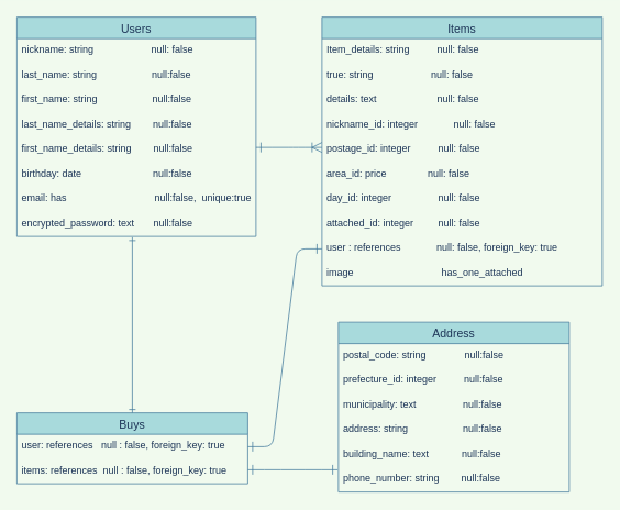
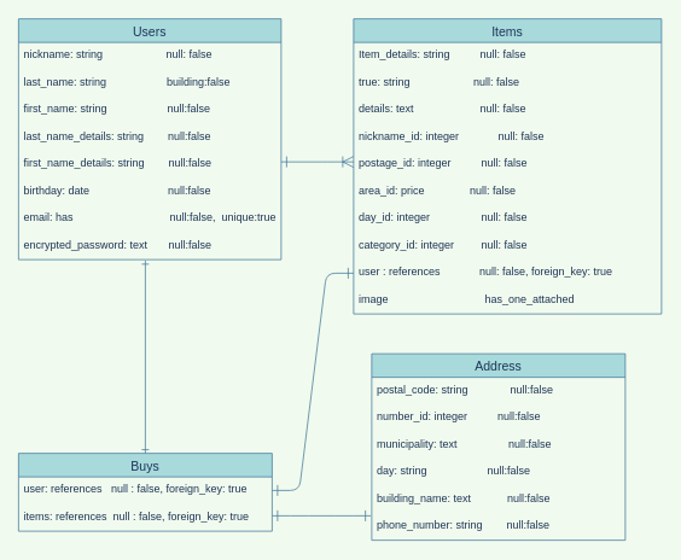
  <mxCell id="0" />
  <mxCell id="1" parent="0" />
  <mxCell id="2" value="Users" style="swimlane;fontStyle=0;childLayout=stackLayout;horizontal=1;startSize=26;horizontalStack=0;resizeParent=1;resizeParentMax=0;resizeLast=0;collapsible=1;marginBottom=0;align=center;fontSize=14;strokeColor=#457B9D;fillColor=#A8DADC;fontColor=#1D3557;" vertex="1" parent="1"><mxGeometry x="20" y="20" width="290" height="266" as="geometry" /></mxCell>
  <mxCell id="3" value="nickname: string                     null: false" style="text;strokeColor=none;fillColor=none;spacingLeft=4;spacingRight=4;overflow=hidden;rotatable=0;points=[[0,0.5],[1,0.5]];portConstraint=eastwest;fontSize=12;fontColor=#1D3557;" vertex="1" parent="2"><mxGeometry y="26" width="290" height="30" as="geometry" /></mxCell>
- <mxCell id="4" value="last_name: string                    null:false" style="text;strokeColor=none;fillColor=none;spacingLeft=4;spacingRight=4;overflow=hidden;rotatable=0;points=[[0,0.5],[1,0.5]];portConstraint=eastwest;fontSize=12;fontColor=#1D3557;" vertex="1" parent="2"><mxGeometry y="56" width="290" height="30" as="geometry" /></mxCell>
+ <mxCell id="4" value="last_name: string                    building:false" style="text;strokeColor=none;fillColor=none;spacingLeft=4;spacingRight=4;overflow=hidden;rotatable=0;points=[[0,0.5],[1,0.5]];portConstraint=eastwest;fontSize=12;fontColor=#1D3557;" vertex="1" parent="2"><mxGeometry y="56" width="290" height="30" as="geometry" /></mxCell>
  <mxCell id="5" value="first_name: string                    null:false&#10;" style="text;strokeColor=none;fillColor=none;spacingLeft=4;spacingRight=4;overflow=hidden;rotatable=0;points=[[0,0.5],[1,0.5]];portConstraint=eastwest;fontSize=12;fontColor=#1D3557;" vertex="1" parent="2"><mxGeometry y="86" width="290" height="30" as="geometry" /></mxCell>
  <mxCell id="6" value="last_name_details: string        null:false&#10;" style="text;strokeColor=none;fillColor=none;spacingLeft=4;spacingRight=4;overflow=hidden;rotatable=0;points=[[0,0.5],[1,0.5]];portConstraint=eastwest;fontSize=12;fontColor=#1D3557;" vertex="1" parent="2"><mxGeometry y="116" width="290" height="30" as="geometry" /></mxCell>
  <mxCell id="7" value="first_name_details: string        null:false&#10;" style="text;strokeColor=none;fillColor=none;spacingLeft=4;spacingRight=4;overflow=hidden;rotatable=0;points=[[0,0.5],[1,0.5]];portConstraint=eastwest;fontSize=12;fontColor=#1D3557;" vertex="1" parent="2"><mxGeometry y="146" width="290" height="30" as="geometry" /></mxCell>
  <mxCell id="8" value="birthday: date                          null:false&#10;" style="text;strokeColor=none;fillColor=none;spacingLeft=4;spacingRight=4;overflow=hidden;rotatable=0;points=[[0,0.5],[1,0.5]];portConstraint=eastwest;fontSize=12;fontColor=#1D3557;" vertex="1" parent="2"><mxGeometry y="176" width="290" height="30" as="geometry" /></mxCell>
  <mxCell id="9" value="email: has                                null:false,  unique:true&#10;" style="text;strokeColor=none;fillColor=none;spacingLeft=4;spacingRight=4;overflow=hidden;rotatable=0;points=[[0,0.5],[1,0.5]];portConstraint=eastwest;fontSize=12;fontColor=#1D3557;" vertex="1" parent="2"><mxGeometry y="206" width="290" height="30" as="geometry" /></mxCell>
  <mxCell id="10" value="encrypted_password: text       null:false&#10;" style="text;strokeColor=none;fillColor=none;spacingLeft=4;spacingRight=4;overflow=hidden;rotatable=0;points=[[0,0.5],[1,0.5]];portConstraint=eastwest;fontSize=12;fontColor=#1D3557;" vertex="1" parent="2"><mxGeometry y="236" width="290" height="30" as="geometry" /></mxCell>
  <mxCell id="11" value="Items" style="swimlane;fontStyle=0;childLayout=stackLayout;horizontal=1;startSize=26;horizontalStack=0;resizeParent=1;resizeParentMax=0;resizeLast=0;collapsible=1;marginBottom=0;align=center;fontSize=14;labelBackgroundColor=none;fillColor=#A8DADC;strokeColor=#457B9D;fontColor=#1D3557;" vertex="1" parent="1"><mxGeometry x="390" y="20" width="340" height="326" as="geometry" /></mxCell>
  <mxCell id="12" value="Item_details: string          null: false" style="text;strokeColor=none;fillColor=none;spacingLeft=4;spacingRight=4;overflow=hidden;rotatable=0;points=[[0,0.5],[1,0.5]];portConstraint=eastwest;fontSize=12;labelBackgroundColor=none;labelBorderColor=none;fontColor=#1D3557;" vertex="1" parent="11"><mxGeometry y="26" width="340" height="30" as="geometry" /></mxCell>
  <mxCell id="13" value="true: string                     null: false" style="text;strokeColor=none;fillColor=none;spacingLeft=4;spacingRight=4;overflow=hidden;rotatable=0;points=[[0,0.5],[1,0.5]];portConstraint=eastwest;fontSize=12;fontColor=#1D3557;" vertex="1" parent="11"><mxGeometry y="56" width="340" height="30" as="geometry" /></mxCell>
  <mxCell id="14" value="details: text                      null: false" style="text;strokeColor=none;fillColor=none;spacingLeft=4;spacingRight=4;overflow=hidden;rotatable=0;points=[[0,0.5],[1,0.5]];portConstraint=eastwest;fontSize=12;labelBackgroundColor=none;labelBorderColor=none;fontColor=#1D3557;" vertex="1" parent="11"><mxGeometry y="86" width="340" height="30" as="geometry" /></mxCell>
  <mxCell id="15" value="nickname_id: integer             null: false" style="text;strokeColor=none;fillColor=none;spacingLeft=4;spacingRight=4;overflow=hidden;rotatable=0;points=[[0,0.5],[1,0.5]];portConstraint=eastwest;fontSize=12;labelBackgroundColor=none;labelBorderColor=none;fontColor=#1D3557;" vertex="1" parent="11"><mxGeometry y="116" width="340" height="30" as="geometry" /></mxCell>
  <mxCell id="16" value="postage_id: integer          null: false" style="text;strokeColor=none;fillColor=none;spacingLeft=4;spacingRight=4;overflow=hidden;rotatable=0;points=[[0,0.5],[1,0.5]];portConstraint=eastwest;fontSize=12;labelBackgroundColor=none;labelBorderColor=none;fontColor=#1D3557;" vertex="1" parent="11"><mxGeometry y="146" width="340" height="30" as="geometry" /></mxCell>
  <mxCell id="17" value="area_id: price               null: false" style="text;strokeColor=none;fillColor=none;spacingLeft=4;spacingRight=4;overflow=hidden;rotatable=0;points=[[0,0.5],[1,0.5]];portConstraint=eastwest;fontSize=12;labelBackgroundColor=none;labelBorderColor=none;fontColor=#1D3557;" vertex="1" parent="11"><mxGeometry y="176" width="340" height="30" as="geometry" /></mxCell>
  <mxCell id="18" value="day_id: integer                 null: false" style="text;strokeColor=none;fillColor=none;spacingLeft=4;spacingRight=4;overflow=hidden;rotatable=0;points=[[0,0.5],[1,0.5]];portConstraint=eastwest;fontSize=12;labelBackgroundColor=none;labelBorderColor=none;fontColor=#1D3557;" vertex="1" parent="11"><mxGeometry y="206" width="340" height="30" as="geometry" /></mxCell>
- <mxCell id="19" value="attached_id: integer         null: false" style="text;strokeColor=none;fillColor=none;spacingLeft=4;spacingRight=4;overflow=hidden;rotatable=0;points=[[0,0.5],[1,0.5]];portConstraint=eastwest;fontSize=12;labelBackgroundColor=none;labelBorderColor=none;fontColor=#1D3557;" vertex="1" parent="11"><mxGeometry y="236" width="340" height="30" as="geometry" /></mxCell>
+ <mxCell id="19" value="category_id: integer         null: false" style="text;strokeColor=none;fillColor=none;spacingLeft=4;spacingRight=4;overflow=hidden;rotatable=0;points=[[0,0.5],[1,0.5]];portConstraint=eastwest;fontSize=12;labelBackgroundColor=none;labelBorderColor=none;fontColor=#1D3557;" vertex="1" parent="11"><mxGeometry y="236" width="340" height="30" as="geometry" /></mxCell>
  <mxCell id="20" value="user : references             null: false, foreign_key: true" style="text;strokeColor=none;fillColor=none;spacingLeft=4;spacingRight=4;overflow=hidden;rotatable=0;points=[[0,0.5],[1,0.5]];portConstraint=eastwest;fontSize=12;labelBackgroundColor=none;labelBorderColor=none;fontColor=#1D3557;" vertex="1" parent="11"><mxGeometry y="266" width="340" height="30" as="geometry" /></mxCell>
  <mxCell id="21" value="image                                has_one_attached" style="text;strokeColor=none;fillColor=none;spacingLeft=4;spacingRight=4;overflow=hidden;rotatable=0;points=[[0,0.5],[1,0.5]];portConstraint=eastwest;fontSize=12;labelBackgroundColor=none;labelBorderColor=none;fontColor=#1D3557;" vertex="1" parent="11"><mxGeometry y="296" width="340" height="30" as="geometry" /></mxCell>
  <mxCell id="22" value="" style="edgeStyle=entityRelationEdgeStyle;fontSize=12;html=1;endArrow=ERoneToMany;entryX=0;entryY=0.5;entryDx=0;entryDy=0;endSize=10;sourcePerimeterSpacing=0;startSize=10;strokeColor=#457B9D;fontColor=#1D3557;labelBackgroundColor=#F1FAEE;startArrow=ERone;startFill=0;" edge="1" parent="1"><mxGeometry width="100" height="100" relative="1" as="geometry"><mxPoint x="310" y="178" as="sourcePoint" /><mxPoint x="390" y="178" as="targetPoint" /></mxGeometry></mxCell>
  <mxCell id="23" value="Buys" style="swimlane;fontStyle=0;childLayout=stackLayout;horizontal=1;startSize=26;horizontalStack=0;resizeParent=1;resizeParentMax=0;resizeLast=0;collapsible=1;marginBottom=0;align=center;fontSize=14;fillColor=#A8DADC;strokeColor=#457B9D;fontColor=#1D3557;" vertex="1" parent="1"><mxGeometry x="20" y="500" width="280" height="86" as="geometry" /></mxCell>
  <mxCell id="24" value="user: references   null : false, foreign_key: true" style="text;strokeColor=none;fillColor=none;spacingLeft=4;spacingRight=4;overflow=hidden;rotatable=0;points=[[0,0.5],[1,0.5]];portConstraint=eastwest;fontSize=12;fontColor=#1D3557;" vertex="1" parent="23"><mxGeometry y="26" width="280" height="30" as="geometry" /></mxCell>
  <mxCell id="25" value="items: references  null : false, foreign_key: true" style="text;strokeColor=none;fillColor=none;spacingLeft=4;spacingRight=4;overflow=hidden;rotatable=0;points=[[0,0.5],[1,0.5]];portConstraint=eastwest;fontSize=12;fontColor=#1D3557;" vertex="1" parent="23"><mxGeometry y="56" width="280" height="30" as="geometry" /></mxCell>
  <mxCell id="26" value="Address" style="swimlane;fontStyle=0;childLayout=stackLayout;horizontal=1;startSize=26;horizontalStack=0;resizeParent=1;resizeParentMax=0;resizeLast=0;collapsible=1;marginBottom=0;align=center;fontSize=14;fillColor=#A8DADC;strokeColor=#457B9D;fontColor=#1D3557;" vertex="1" parent="1"><mxGeometry x="410" y="390" width="280" height="206" as="geometry" /></mxCell>
  <mxCell id="27" value="postal_code: string              null:false" style="text;strokeColor=none;fillColor=none;spacingLeft=4;spacingRight=4;overflow=hidden;rotatable=0;points=[[0,0.5],[1,0.5]];portConstraint=eastwest;fontSize=12;fontColor=#1D3557;" vertex="1" parent="26"><mxGeometry y="26" width="280" height="30" as="geometry" /></mxCell>
- <mxCell id="28" value="prefecture_id: integer          null:false" style="text;strokeColor=none;fillColor=none;spacingLeft=4;spacingRight=4;overflow=hidden;rotatable=0;points=[[0,0.5],[1,0.5]];portConstraint=eastwest;fontSize=12;fontColor=#1D3557;" vertex="1" parent="26"><mxGeometry y="56" width="280" height="30" as="geometry" /></mxCell>
+ <mxCell id="28" value="number_id: integer          null:false" style="text;strokeColor=none;fillColor=none;spacingLeft=4;spacingRight=4;overflow=hidden;rotatable=0;points=[[0,0.5],[1,0.5]];portConstraint=eastwest;fontSize=12;fontColor=#1D3557;" vertex="1" parent="26"><mxGeometry y="56" width="280" height="30" as="geometry" /></mxCell>
  <mxCell id="29" value="municipality: text                 null:false" style="text;strokeColor=none;fillColor=none;spacingLeft=4;spacingRight=4;overflow=hidden;rotatable=0;points=[[0,0.5],[1,0.5]];portConstraint=eastwest;fontSize=12;fontColor=#1D3557;" vertex="1" parent="26"><mxGeometry y="86" width="280" height="30" as="geometry" /></mxCell>
- <mxCell id="30" value="address: string                    null:false" style="text;strokeColor=none;fillColor=none;spacingLeft=4;spacingRight=4;overflow=hidden;rotatable=0;points=[[0,0.5],[1,0.5]];portConstraint=eastwest;fontSize=12;fontColor=#1D3557;" vertex="1" parent="26"><mxGeometry y="116" width="280" height="30" as="geometry" /></mxCell>
+ <mxCell id="30" value="day: string                    null:false" style="text;strokeColor=none;fillColor=none;spacingLeft=4;spacingRight=4;overflow=hidden;rotatable=0;points=[[0,0.5],[1,0.5]];portConstraint=eastwest;fontSize=12;fontColor=#1D3557;" vertex="1" parent="26"><mxGeometry y="116" width="280" height="30" as="geometry" /></mxCell>
  <mxCell id="31" value="building_name: text            null:false" style="text;strokeColor=none;fillColor=none;spacingLeft=4;spacingRight=4;overflow=hidden;rotatable=0;points=[[0,0.5],[1,0.5]];portConstraint=eastwest;fontSize=12;fontColor=#1D3557;" vertex="1" parent="26"><mxGeometry y="146" width="280" height="30" as="geometry" /></mxCell>
  <mxCell id="32" value="phone_number: string        null:false" style="text;strokeColor=none;fillColor=none;spacingLeft=4;spacingRight=4;overflow=hidden;rotatable=0;points=[[0,0.5],[1,0.5]];portConstraint=eastwest;fontSize=12;fontColor=#1D3557;" vertex="1" parent="26"><mxGeometry y="176" width="280" height="30" as="geometry" /></mxCell>
  <mxCell id="33" value="" style="edgeStyle=entityRelationEdgeStyle;fontSize=12;html=1;endArrow=ERone;startArrow=ERone;entryX=0;entryY=0.5;entryDx=0;entryDy=0;exitX=1;exitY=0.5;exitDx=0;exitDy=0;endSize=10;startSize=10;strokeColor=#457B9D;fontColor=#1D3557;labelBackgroundColor=#F1FAEE;startFill=0;endFill=0;" edge="1" parent="1" source="24"><mxGeometry width="100" height="100" relative="1" as="geometry"><mxPoint x="520" y="450" as="sourcePoint" /><mxPoint x="390" y="301" as="targetPoint" /></mxGeometry></mxCell>
  <mxCell id="34" value="" style="edgeStyle=entityRelationEdgeStyle;fontSize=12;html=1;endArrow=ERone;startArrow=ERone;endSize=10;startSize=10;strokeColor=#457B9D;fontColor=#1D3557;labelBackgroundColor=#F1FAEE;startFill=0;endFill=0;" edge="1" parent="1"><mxGeometry width="100" height="100" relative="1" as="geometry"><mxPoint x="300" y="569" as="sourcePoint" /><mxPoint x="409" y="569" as="targetPoint" /></mxGeometry></mxCell>
  <mxCell id="35" value="" style="fontSize=12;html=1;endArrow=ERone;startArrow=ERone;strokeColor=#457B9D;fillColor=#A8DADC;exitX=0.5;exitY=0;exitDx=0;exitDy=0;startFill=0;endFill=0;" edge="1" parent="1" source="23"><mxGeometry width="100" height="100" relative="1" as="geometry"><mxPoint x="100" y="386" as="sourcePoint" /><mxPoint x="160" y="287" as="targetPoint" /></mxGeometry></mxCell>
